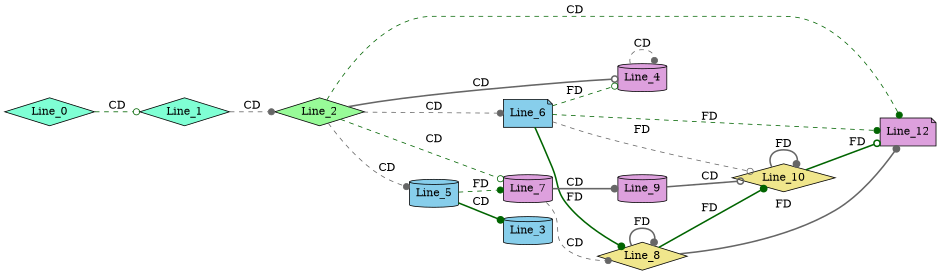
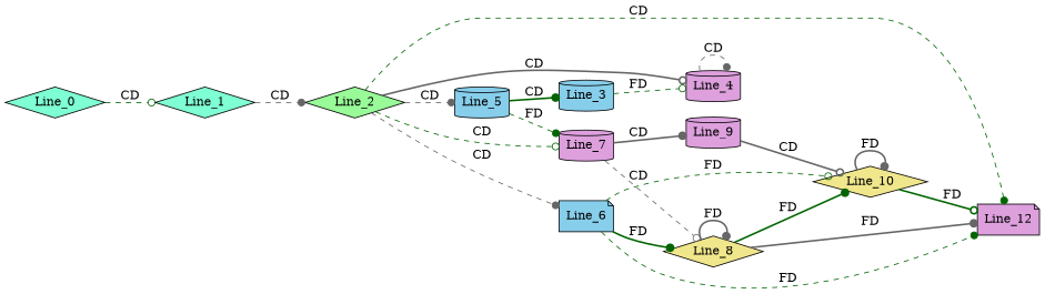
  digraph {
    rankdir=LR
    node [fillcolor=plum shape=diamond style=filled]
    edge [arrowhead=dot color=darkgreen style=dashed]
    Line_0 [fillcolor=aquamarine]
    Line_1 [fillcolor=aquamarine]
    Line_2 [fillcolor=palegreen]
    Line_4 [shape=cylinder]
    Line_5 [fillcolor=skyblue shape=cylinder]
    Line_6 [fillcolor=skyblue shape=note]
    Line_7 [shape=cylinder]
    Line_12 [shape=note]
    Line_3 [fillcolor=skyblue shape=cylinder]
    Line_8 [fillcolor=khaki]
    Line_10 [fillcolor=khaki]
    Line_9 [shape=cylinder]
    Line_0 -> Line_1 [arrowhead=odot label=CD]
    Line_1 -> Line_2 [color=gray40 label=CD]
    Line_2 -> Line_4 [arrowhead=odot color=gray40 label=CD style=bold]
    Line_2 -> Line_5 [color=gray40 label=CD]
    Line_2 -> Line_6 [color=gray40 label=CD]
    Line_2 -> Line_7 [arrowhead=odot label=CD]
    Line_2 -> Line_12 [label=CD]
    Line_4 -> Line_4 [color=gray40 label=CD]
    Line_5 -> Line_7 [label=FD]
    Line_5 -> Line_3 [label=CD style=bold]
    Line_6 -> Line_12 [label=FD]
    Line_6 -> Line_8 [label=FD style=bold]
-   Line_6 -> Line_10 [arrowhead=odot color=gray40 label=FD]
-   Line_7 -> Line_8 [color=gray40 label=CD]
+   Line_6 -> Line_10 [arrowhead=odot label=FD]
+   Line_7 -> Line_8 [arrowhead=odot color=gray40 label=CD]
    Line_7 -> Line_9 [color=gray40 label=CD style=bold]
-   Line_6 -> Line_4 [arrowhead=odot label=FD]
+   Line_3 -> Line_4 [arrowhead=odot label=FD]
    Line_8 -> Line_12 [color=gray40 label=FD style=bold]
    Line_8 -> Line_8 [color=gray40 label=FD style=bold]
    Line_8 -> Line_10 [label=FD style=bold]
    Line_10 -> Line_12 [arrowhead=odot label=FD style=bold]
    Line_10 -> Line_10 [color=gray40 label=FD style=bold]
    Line_9 -> Line_10 [arrowhead=odot color=gray40 label=CD style=bold]
  }
